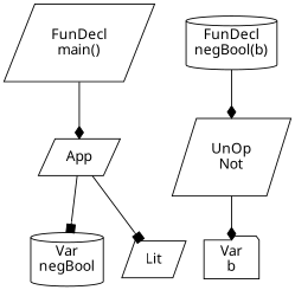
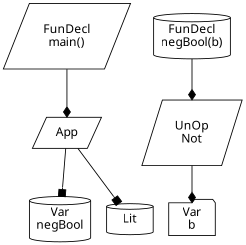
  digraph {
    fontname="Noto Sans"
    node [fontname="Noto Sans" shape=parallelogram]
    edge [arrowhead=diamond fontname="Noto Sans"]
    n1 [label="FunDecl\nmain()"]
    n2 [label=App]
    n3 [label="Var\nnegBool" shape=cylinder]
-   n4 [label=Lit]
+   n4 [label=Lit shape=cylinder]
    n5 [label="FunDecl\nnegBool(b)" shape=cylinder]
    n6 [label="UnOp\nNot"]
    n7 [label="Var\nb" shape=folder]
    n1 -> n2
    n2 -> n3 [arrowhead=box]
    n2 -> n4 [arrowhead=box]
    n5 -> n6
    n6 -> n7
  }
